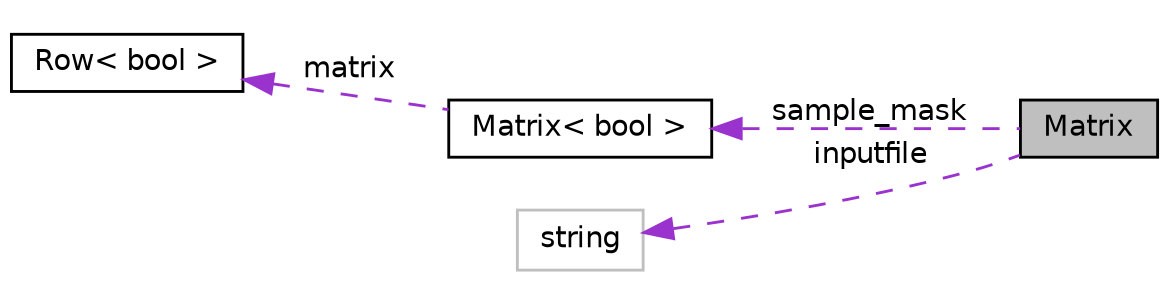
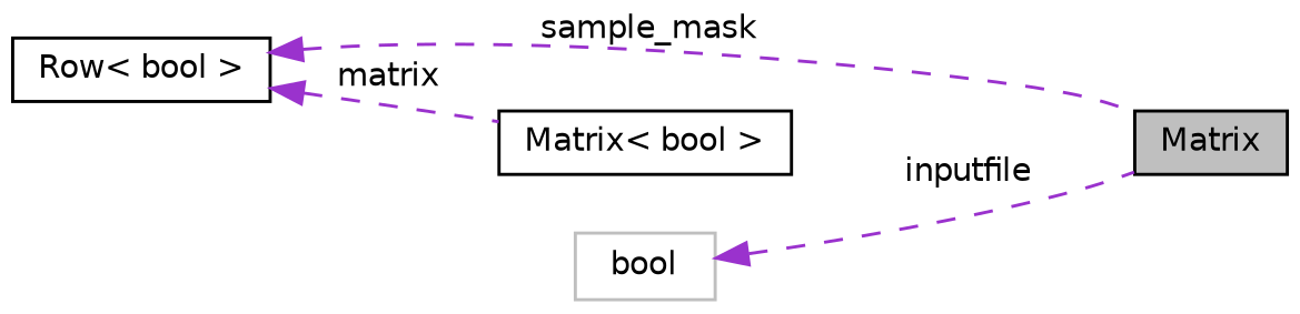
  digraph {
    rankdir=LR
    node [color=black fillcolor=white fontname=Helvetica fontsize=10 shape=record style=filled]
    edge [color=darkorchid3 dir=back fontname=Helvetica fontsize=10 labelfontname=Helvetica labelfontsize=10 style=dashed]
    n1 [fillcolor=grey75 fontcolor=black height=0.2 label=Matrix width=0.4]
    n2 [height=0.2 label="Matrix\< bool \>" width=0.4]
    n3 [height=0.2 label="Row\< bool \>" width=0.4]
-   n4 [color=grey75 height=0.2 label=string width=0.4]
-   n2 -> n1 [label=" sample_mask"]
+   n4 [color=grey75 height=0.2 label=bool width=0.4]
+   n3 -> n1 [label=" sample_mask"]
    n3 -> n2 [label=" matrix"]
    n4 -> n1 [label=" inputfile"]
  }
